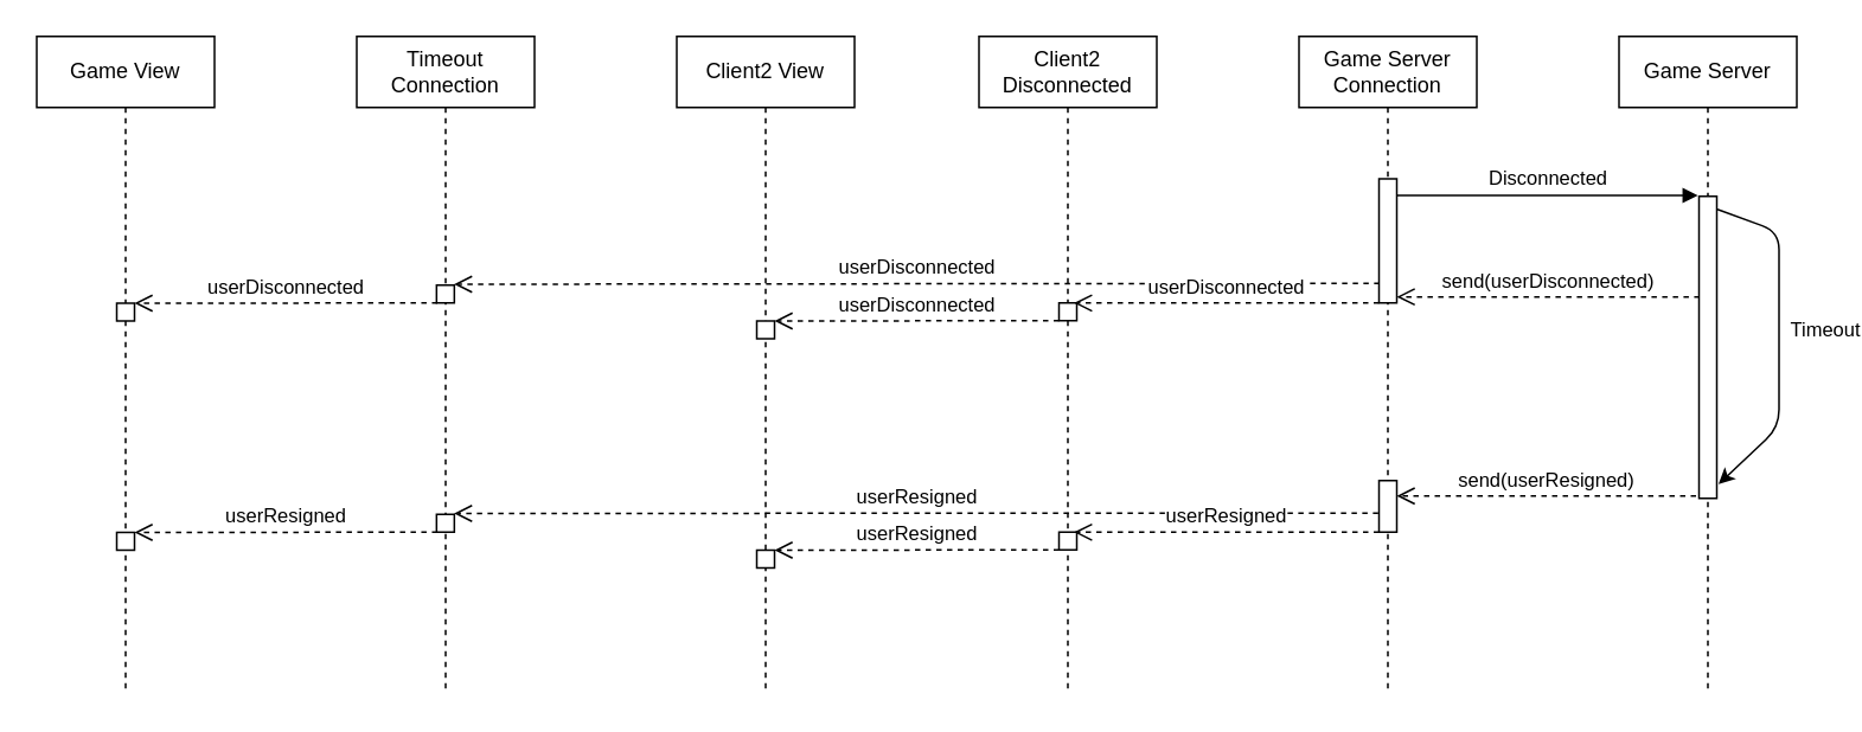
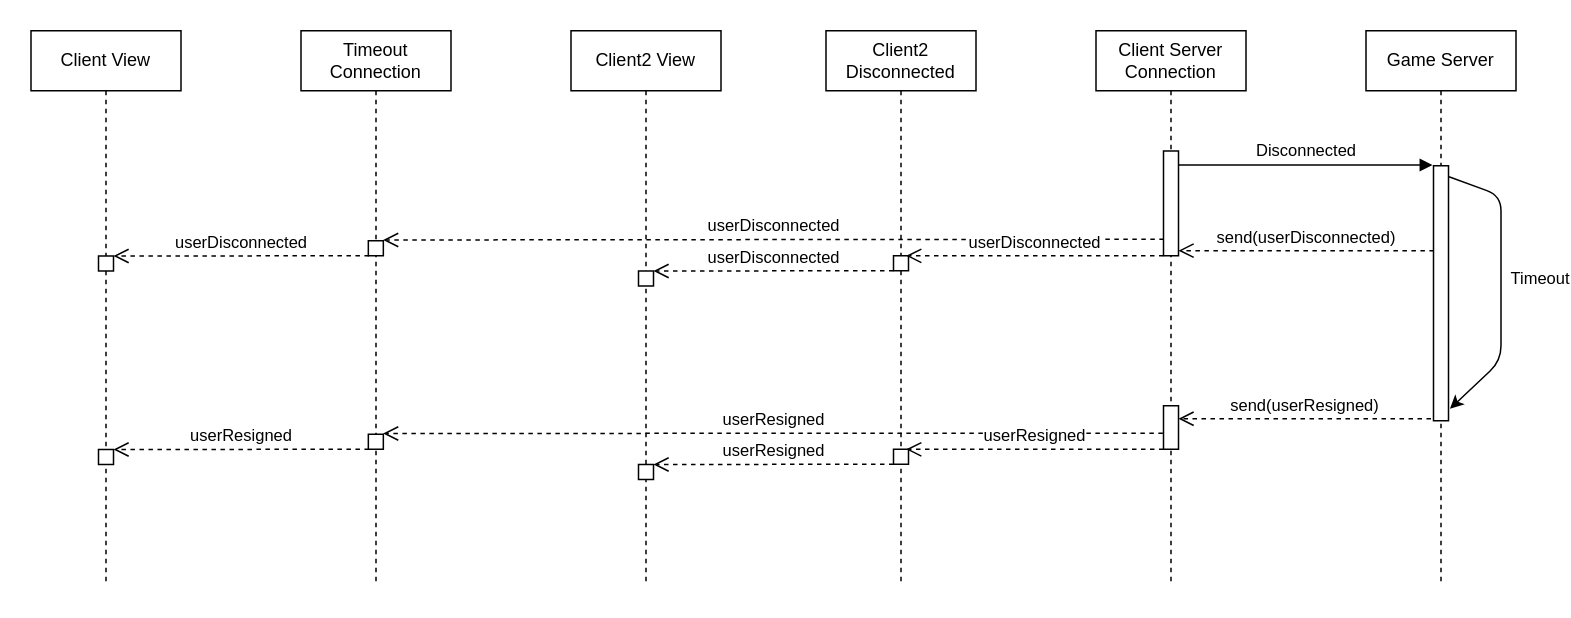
  <mxCell id="0" />
  <mxCell id="1" parent="0" />
- <mxCell id="2" value="Game View" style="shape=umlLifeline;perimeter=lifelinePerimeter;whiteSpace=wrap;html=1;container=1;collapsible=0;recursiveResize=0;outlineConnect=0;" parent="1" vertex="1"><mxGeometry x="20" y="20" width="100" height="370" as="geometry" /></mxCell>
+ <mxCell id="2" value="Client View" style="shape=umlLifeline;perimeter=lifelinePerimeter;whiteSpace=wrap;html=1;container=1;collapsible=0;recursiveResize=0;outlineConnect=0;" parent="1" vertex="1"><mxGeometry x="20" y="20" width="100" height="370" as="geometry" /></mxCell>
  <mxCell id="3" value="" style="html=1;points=[];perimeter=orthogonalPerimeter;" parent="2" vertex="1"><mxGeometry x="45" y="150.16" width="10" height="10" as="geometry" /></mxCell>
  <mxCell id="4" value="Timeout Connection" style="shape=umlLifeline;perimeter=lifelinePerimeter;whiteSpace=wrap;html=1;container=1;collapsible=0;recursiveResize=0;outlineConnect=0;size=40;" parent="1" vertex="1"><mxGeometry x="200" y="20" width="100" height="370" as="geometry" /></mxCell>
  <mxCell id="5" value="" style="html=1;points=[];perimeter=orthogonalPerimeter;" parent="4" vertex="1"><mxGeometry x="44.89" y="140" width="10" height="10" as="geometry" /></mxCell>
- <mxCell id="6" value="Game Server&lt;br&gt;Connection" style="shape=umlLifeline;perimeter=lifelinePerimeter;whiteSpace=wrap;html=1;container=1;collapsible=0;recursiveResize=0;outlineConnect=0;" parent="1" vertex="1"><mxGeometry x="730" y="20" width="100" height="370" as="geometry" /></mxCell>
+ <mxCell id="6" value="Client Server&lt;br&gt;Connection" style="shape=umlLifeline;perimeter=lifelinePerimeter;whiteSpace=wrap;html=1;container=1;collapsible=0;recursiveResize=0;outlineConnect=0;" parent="1" vertex="1"><mxGeometry x="730" y="20" width="100" height="370" as="geometry" /></mxCell>
  <mxCell id="7" value="" style="html=1;points=[];perimeter=orthogonalPerimeter;" parent="6" vertex="1"><mxGeometry x="45" y="80.16" width="10" height="69.84" as="geometry" /></mxCell>
  <mxCell id="8" value="Game Server" style="shape=umlLifeline;perimeter=lifelinePerimeter;whiteSpace=wrap;html=1;container=1;collapsible=0;recursiveResize=0;outlineConnect=0;" parent="1" vertex="1"><mxGeometry x="910" y="20" width="100" height="370" as="geometry" /></mxCell>
  <mxCell id="9" value="" style="html=1;points=[];perimeter=orthogonalPerimeter;" parent="8" vertex="1"><mxGeometry x="45" y="90" width="10" height="170" as="geometry" /></mxCell>
  <mxCell id="10" style="edgeStyle=none;html=1;entryX=1.1;entryY=0.953;entryDx=0;entryDy=0;entryPerimeter=0;exitX=1.033;exitY=0.043;exitDx=0;exitDy=0;exitPerimeter=0;" parent="8" source="9" target="9" edge="1"><mxGeometry relative="1" as="geometry"><Array as="points"><mxPoint x="90" y="110" /><mxPoint x="90" y="220" /></Array></mxGeometry></mxCell>
  <mxCell id="11" value="Timeout" style="edgeLabel;html=1;align=center;verticalAlign=middle;resizable=0;points=[];" parent="10" vertex="1" connectable="0"><mxGeometry x="-0.094" y="-1" relative="1" as="geometry"><mxPoint x="26" y="3" as="offset" /></mxGeometry></mxCell>
  <mxCell id="12" value="userDisconnected" style="html=1;verticalAlign=bottom;endArrow=open;dashed=1;endSize=8;entryX=0.986;entryY=-0.051;entryDx=0;entryDy=0;entryPerimeter=0;exitX=0.022;exitY=0.842;exitDx=0;exitDy=0;exitPerimeter=0;" parent="1" source="7" target="5" edge="1"><mxGeometry relative="1" as="geometry"><mxPoint x="770" y="170" as="sourcePoint" /><mxPoint x="329.89" y="130.16" as="targetPoint" /></mxGeometry></mxCell>
  <mxCell id="13" value="&lt;br&gt;Disconnected" style="html=1;verticalAlign=bottom;endArrow=block;entryX=-0.068;entryY=-0.003;entryDx=0;entryDy=0;entryPerimeter=0;" parent="1" source="7" target="9" edge="1"><mxGeometry width="80" relative="1" as="geometry"><mxPoint x="1304.89" y="130.16" as="sourcePoint" /><mxPoint x="950" y="110" as="targetPoint" /></mxGeometry></mxCell>
  <mxCell id="14" value="send(userDisconnected)" style="html=1;verticalAlign=bottom;endArrow=open;dashed=1;endSize=8;exitX=0.028;exitY=0.333;exitDx=0;exitDy=0;exitPerimeter=0;" parent="1" source="9" target="7" edge="1"><mxGeometry relative="1" as="geometry"><mxPoint x="1164.89" y="160.16" as="sourcePoint" /><mxPoint x="1274.89" y="160.16" as="targetPoint" /></mxGeometry></mxCell>
  <mxCell id="15" value="userDisconnected" style="html=1;verticalAlign=bottom;endArrow=open;dashed=1;endSize=8;exitX=0.041;exitY=1.002;exitDx=0;exitDy=0;exitPerimeter=0;" parent="1" source="5" target="3" edge="1"><mxGeometry relative="1" as="geometry"><mxPoint x="294.89" y="180.16" as="sourcePoint" /><mxPoint x="129.89" y="180.32" as="targetPoint" /></mxGeometry></mxCell>
  <mxCell id="16" value="Client2 View" style="shape=umlLifeline;perimeter=lifelinePerimeter;whiteSpace=wrap;html=1;container=1;collapsible=0;recursiveResize=0;outlineConnect=0;" parent="1" vertex="1"><mxGeometry x="380" y="20" width="100" height="370" as="geometry" /></mxCell>
  <mxCell id="17" value="" style="html=1;points=[];perimeter=orthogonalPerimeter;" parent="16" vertex="1"><mxGeometry x="45" y="160.16" width="10" height="10" as="geometry" /></mxCell>
  <mxCell id="18" value="Client2 Disconnected" style="shape=umlLifeline;perimeter=lifelinePerimeter;whiteSpace=wrap;html=1;container=1;collapsible=0;recursiveResize=0;outlineConnect=0;" parent="1" vertex="1"><mxGeometry x="550" y="20" width="100" height="370" as="geometry" /></mxCell>
  <mxCell id="19" value="" style="html=1;points=[];perimeter=orthogonalPerimeter;" parent="18" vertex="1"><mxGeometry x="45" y="150" width="10" height="10" as="geometry" /></mxCell>
  <mxCell id="20" value="userDisconnected" style="html=1;verticalAlign=bottom;endArrow=open;dashed=1;endSize=8;entryX=0.848;entryY=0.005;entryDx=0;entryDy=0;entryPerimeter=0;" parent="1" source="7" target="19" edge="1"><mxGeometry relative="1" as="geometry"><mxPoint x="780" y="180" as="sourcePoint" /><mxPoint x="700" y="170" as="targetPoint" /></mxGeometry></mxCell>
  <mxCell id="21" value="userDisconnected" style="html=1;verticalAlign=bottom;endArrow=open;dashed=1;endSize=8;" parent="1" source="19" target="17" edge="1"><mxGeometry relative="1" as="geometry"><mxPoint x="600" y="190" as="sourcePoint" /><mxPoint x="520" y="190" as="targetPoint" /></mxGeometry></mxCell>
  <mxCell id="22" value="" style="html=1;points=[];perimeter=orthogonalPerimeter;" vertex="1" parent="1"><mxGeometry x="65" y="299.16" width="10" height="10" as="geometry" /></mxCell>
  <mxCell id="23" value="" style="html=1;points=[];perimeter=orthogonalPerimeter;" vertex="1" parent="1"><mxGeometry x="244.89" y="289" width="10" height="10" as="geometry" /></mxCell>
  <mxCell id="24" value="" style="html=1;points=[];perimeter=orthogonalPerimeter;" vertex="1" parent="1"><mxGeometry x="775" y="270" width="10" height="29" as="geometry" /></mxCell>
  <mxCell id="25" value="userResigned" style="html=1;verticalAlign=bottom;endArrow=open;dashed=1;endSize=8;entryX=0.986;entryY=-0.051;entryDx=0;entryDy=0;entryPerimeter=0;exitX=-0.042;exitY=0.63;exitDx=0;exitDy=0;exitPerimeter=0;" edge="1" parent="1" source="24" target="23"><mxGeometry relative="1" as="geometry"><mxPoint x="770" y="299" as="sourcePoint" /><mxPoint x="329.89" y="259.16" as="targetPoint" /></mxGeometry></mxCell>
  <mxCell id="26" value="send(userResigned)" style="html=1;verticalAlign=bottom;endArrow=open;dashed=1;endSize=8;exitX=-0.167;exitY=0.992;exitDx=0;exitDy=0;exitPerimeter=0;" edge="1" parent="1" source="9" target="24"><mxGeometry relative="1" as="geometry"><mxPoint x="965.22" y="278.8" as="sourcePoint" /><mxPoint x="1274.89" y="289.16" as="targetPoint" /></mxGeometry></mxCell>
  <mxCell id="27" value="userResigned" style="html=1;verticalAlign=bottom;endArrow=open;dashed=1;endSize=8;exitX=0.041;exitY=1.002;exitDx=0;exitDy=0;exitPerimeter=0;" edge="1" parent="1" source="23" target="22"><mxGeometry relative="1" as="geometry"><mxPoint x="294.89" y="309.16" as="sourcePoint" /><mxPoint x="129.89" y="309.32" as="targetPoint" /></mxGeometry></mxCell>
  <mxCell id="28" value="" style="html=1;points=[];perimeter=orthogonalPerimeter;" vertex="1" parent="1"><mxGeometry x="425" y="309.16" width="10" height="10" as="geometry" /></mxCell>
  <mxCell id="29" value="" style="html=1;points=[];perimeter=orthogonalPerimeter;" vertex="1" parent="1"><mxGeometry x="595" y="299" width="10" height="10" as="geometry" /></mxCell>
  <mxCell id="30" value="userResigned" style="html=1;verticalAlign=bottom;endArrow=open;dashed=1;endSize=8;entryX=0.848;entryY=0.005;entryDx=0;entryDy=0;entryPerimeter=0;" edge="1" parent="1" source="24" target="29"><mxGeometry relative="1" as="geometry"><mxPoint x="780" y="309" as="sourcePoint" /><mxPoint x="700" y="299" as="targetPoint" /></mxGeometry></mxCell>
  <mxCell id="31" value="userResigned" style="html=1;verticalAlign=bottom;endArrow=open;dashed=1;endSize=8;" edge="1" parent="1" source="29" target="28"><mxGeometry relative="1" as="geometry"><mxPoint x="600" y="319" as="sourcePoint" /><mxPoint x="520" y="319" as="targetPoint" /></mxGeometry></mxCell>
